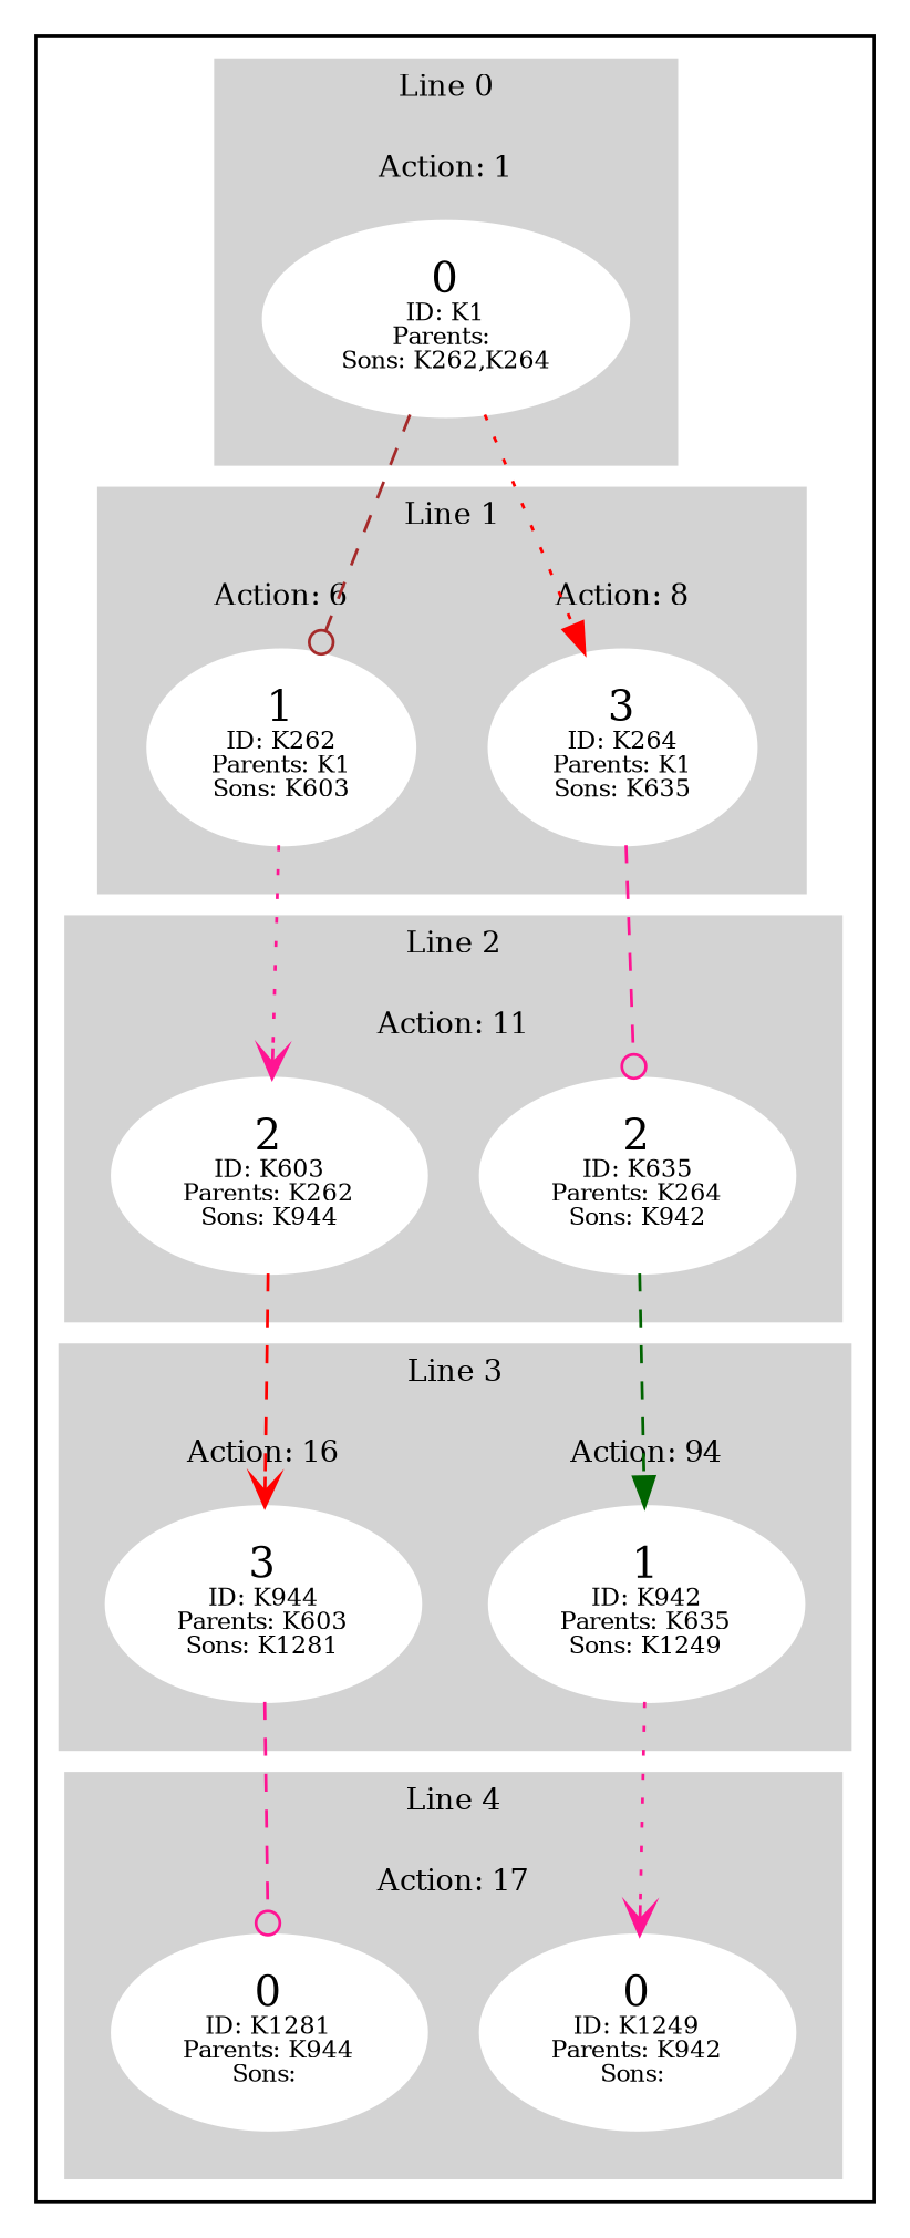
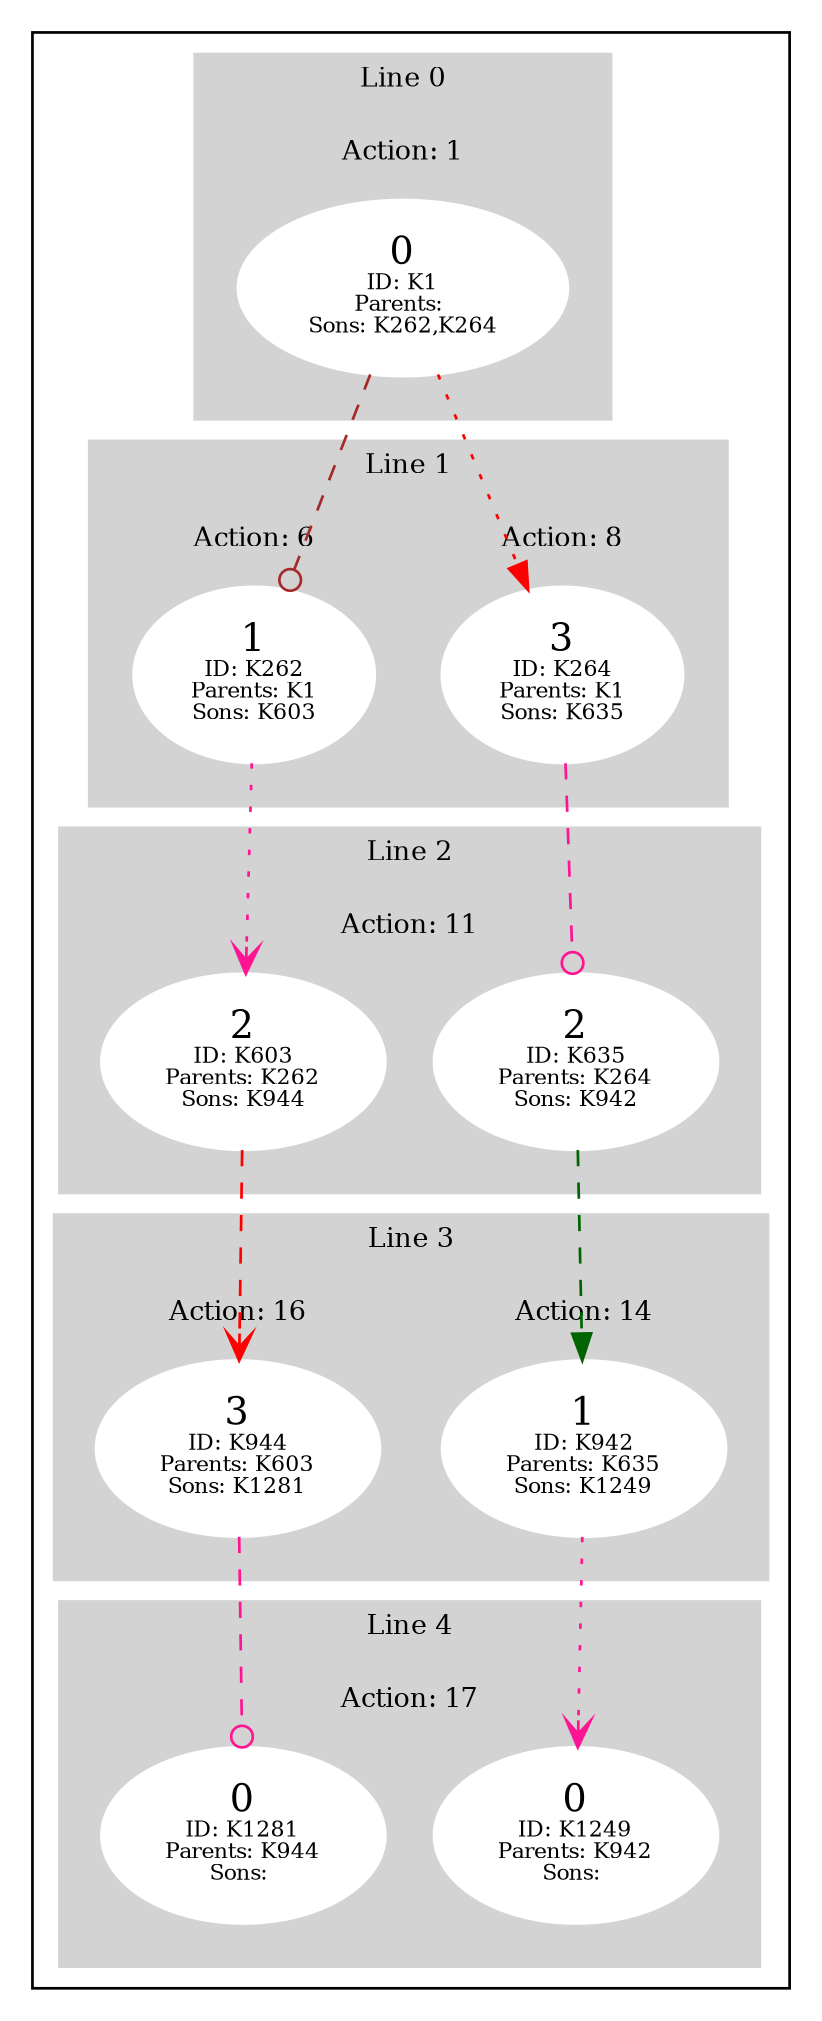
  digraph {
    node [color=white style=filled]
    edge [color=deeppink style=dashed arrowhead=odot]
    n1 [label=<0<BR /><FONT POINT-SIZE="8">ID: K1</FONT><BR /><FONT POINT-SIZE="8">Parents: </FONT><BR /><FONT POINT-SIZE="8">Sons: K262,K264</FONT>>]
    n2 [label=<0<BR /><FONT POINT-SIZE="8">ID: K1281</FONT><BR /><FONT POINT-SIZE="8">Parents: K944</FONT><BR /><FONT POINT-SIZE="8">Sons: </FONT>>]
    n3 [label=<0<BR /><FONT POINT-SIZE="8">ID: K1249</FONT><BR /><FONT POINT-SIZE="8">Parents: K942</FONT><BR /><FONT POINT-SIZE="8">Sons: </FONT>>]
    n4 [label=<2<BR /><FONT POINT-SIZE="8">ID: K635</FONT><BR /><FONT POINT-SIZE="8">Parents: K264</FONT><BR /><FONT POINT-SIZE="8">Sons: K942</FONT>>]
    n5 [label=<2<BR /><FONT POINT-SIZE="8">ID: K603</FONT><BR /><FONT POINT-SIZE="8">Parents: K262</FONT><BR /><FONT POINT-SIZE="8">Sons: K944</FONT>>]
    n6 [label=<1<BR /><FONT POINT-SIZE="8">ID: K942</FONT><BR /><FONT POINT-SIZE="8">Parents: K635</FONT><BR /><FONT POINT-SIZE="8">Sons: K1249</FONT>>]
    n7 [label=<3<BR /><FONT POINT-SIZE="8">ID: K944</FONT><BR /><FONT POINT-SIZE="8">Parents: K603</FONT><BR /><FONT POINT-SIZE="8">Sons: K1281</FONT>>]
    n8 [label=<1<BR /><FONT POINT-SIZE="8">ID: K262</FONT><BR /><FONT POINT-SIZE="8">Parents: K1</FONT><BR /><FONT POINT-SIZE="8">Sons: K603</FONT>>]
    n9 [label=<3<BR /><FONT POINT-SIZE="8">ID: K264</FONT><BR /><FONT POINT-SIZE="8">Parents: K1</FONT><BR /><FONT POINT-SIZE="8">Sons: K635</FONT>>]
    subgraph cluster_1 {
      subgraph cluster_2 {
        color=lightgrey
        fontsize=10
        label="Line 0"
        style=filled
        subgraph cluster_3 {
          color=lightgrey
          fontsize=10
          label="Action: 1"
          style=filled
          n1
        }
      }
      subgraph cluster_4 {
        color=lightgrey
        fontsize=10
        label="Line 4"
        style=filled
        subgraph cluster_5 {
          color=lightgrey
          fontsize=10
          label="Action: 17"
          style=filled
          n2
          n3
        }
      }
      subgraph cluster_6 {
        color=lightgrey
        fontsize=10
        label="Line 2"
        style=filled
        subgraph cluster_7 {
          color=lightgrey
          fontsize=10
          label="Action: 11"
          style=filled
          n4
          n5
        }
      }
      subgraph cluster_8 {
        color=lightgrey
        fontsize=10
        label="Line 3"
        style=filled
        subgraph cluster_9 {
          color=lightgrey
          fontsize=10
-         label="Action: 94"
+         label="Action: 14"
          style=filled
          n6
        }
        subgraph cluster_10 {
          color=lightgrey
          fontsize=10
          label="Action: 16"
          style=filled
          n7
        }
      }
      subgraph cluster_11 {
        color=lightgrey
        fontsize=10
        label="Line 1"
        style=filled
        subgraph cluster_12 {
          color=lightgrey
          fontsize=10
          label="Action: 6"
          style=filled
          n8
        }
        subgraph cluster_13 {
          color=lightgrey
          fontsize=10
          label="Action: 8"
          style=filled
          n9
        }
      }
    }
    n1 -> n8 [color=brown]
    n1 -> n9 [color=red style=dotted arrowhead=normal]
    n4 -> n6 [color=darkgreen arrowhead=normal]
    n5 -> n7 [color=red arrowhead=vee]
    n6 -> n3 [style=dotted arrowhead=vee]
    n7 -> n2
    n8 -> n5 [style=dotted arrowhead=vee]
    n9 -> n4
  }
